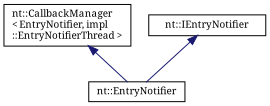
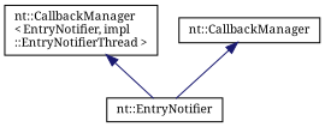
  digraph {
    rankdir=TB
    fontname="Noto Serif"
    node [color=black fillcolor=white fontname="Noto Serif" fontsize=10 shape=record style=filled]
    edge [color=midnightblue dir=back fontname="Noto Serif" fontsize=10 labelfontname=Helvetica labelfontsize=10 style=solid]
    n1 [height=0.2 label="nt::CallbackManager\l\< EntryNotifier, impl\l::EntryNotifierThread \>" width=0.4]
    n2 [height=0.2 label="nt::EntryNotifier" width=0.4]
-   n3 [height=0.2 label="nt::IEntryNotifier" width=0.4]
+   n3 [height=0.2 label="nt::CallbackManager" width=0.4]
    n1 -> n2
    n3 -> n2
  }
